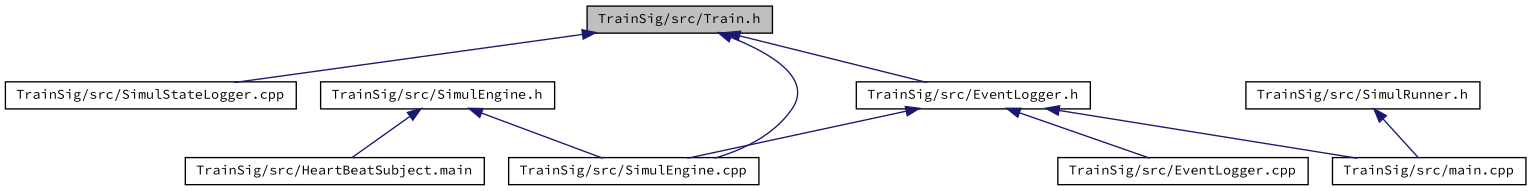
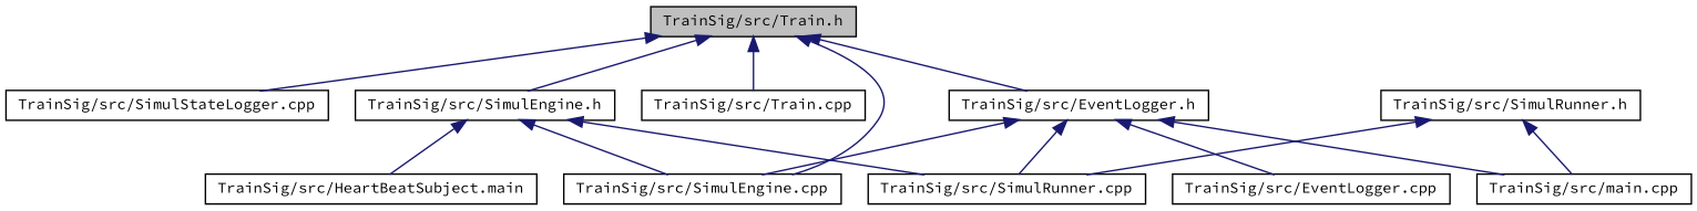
  digraph {
    fontname="Source Code Pro"
    node [color=black fillcolor=white fontname="Source Code Pro" fontsize=10 shape=record style=filled]
    edge [color=midnightblue dir=back fontname="Source Code Pro" fontsize=10 labelfontname=Helvetica labelfontsize=10 style=solid]
    n1 [fillcolor=grey75 fontcolor=black height=0.2 label="TrainSig/src/Train.h" width=0.4]
    n2 [height=0.2 label="TrainSig/src/EventLogger.h" width=0.4]
    n3 [height=0.2 label="TrainSig/src/SimulEngine.cpp" width=0.4]
    n4 [height=0.2 label="TrainSig/src/SimulEngine.h" width=0.4]
    n5 [height=0.2 label="TrainSig/src/SimulStateLogger.cpp" width=0.4]
+   n6 [height=0.2 label="TrainSig/src/Train.cpp" width=0.4]
    n7 [height=0.2 label="TrainSig/src/EventLogger.cpp" width=0.4]
    n8 [height=0.2 label="TrainSig/src/main.cpp" width=0.4]
+   n9 [height=0.2 label="TrainSig/src/SimulRunner.cpp" width=0.4]
    n10 [height=0.2 label="TrainSig/src/HeartBeatSubject.main" width=0.4]
    n11 [height=0.2 label="TrainSig/src/SimulRunner.h" width=0.4]
    n1 -> n2
    n1 -> n3
+   n1 -> n4
    n1 -> n5
+   n1 -> n6
    n2 -> n3
    n2 -> n7
    n2 -> n8
+   n2 -> n9
    n4 -> n3
+   n4 -> n9
    n4 -> n10
    n11 -> n8
+   n11 -> n9
  }
